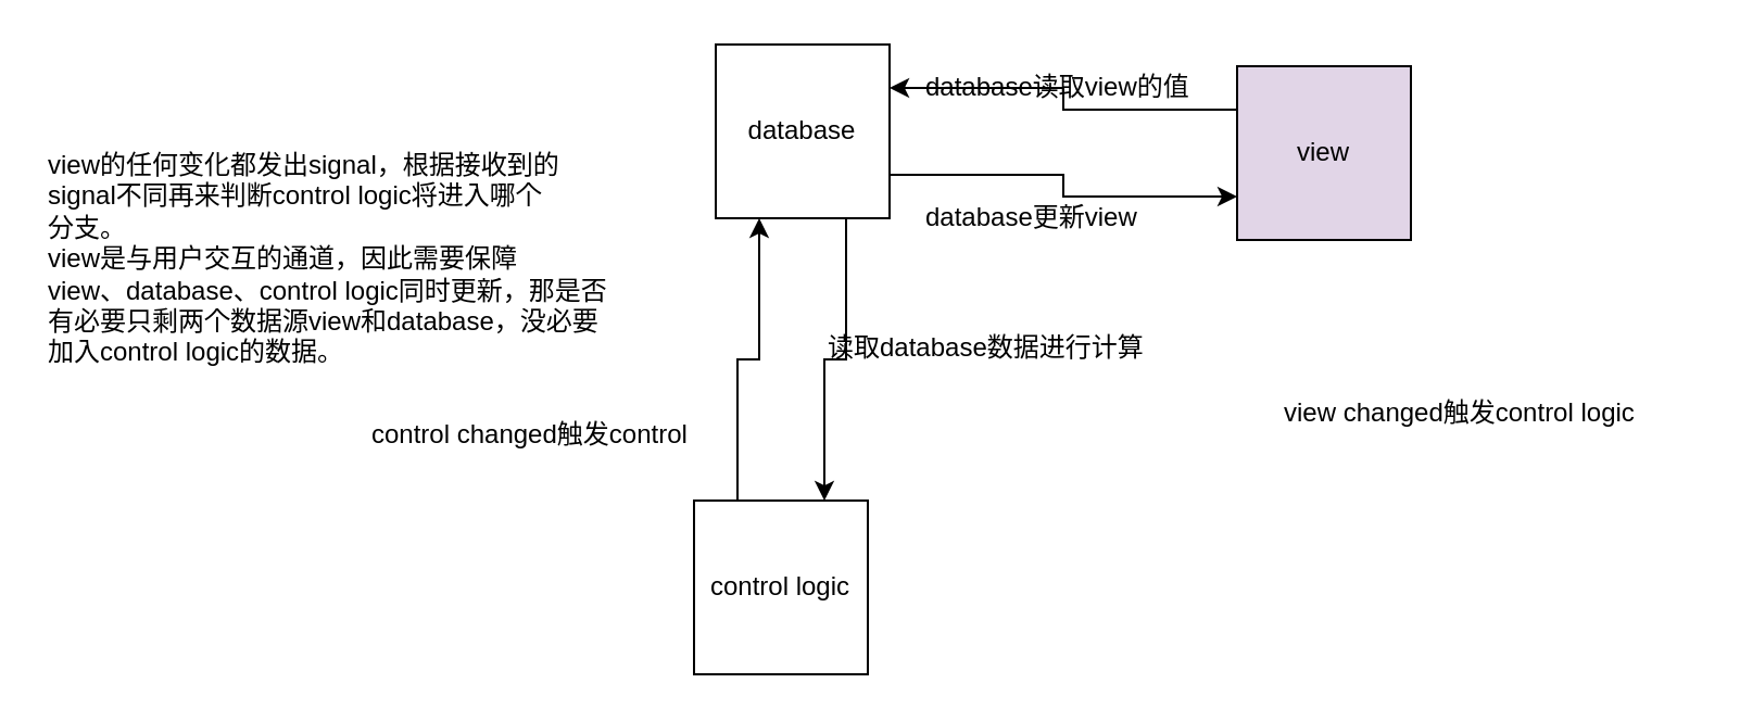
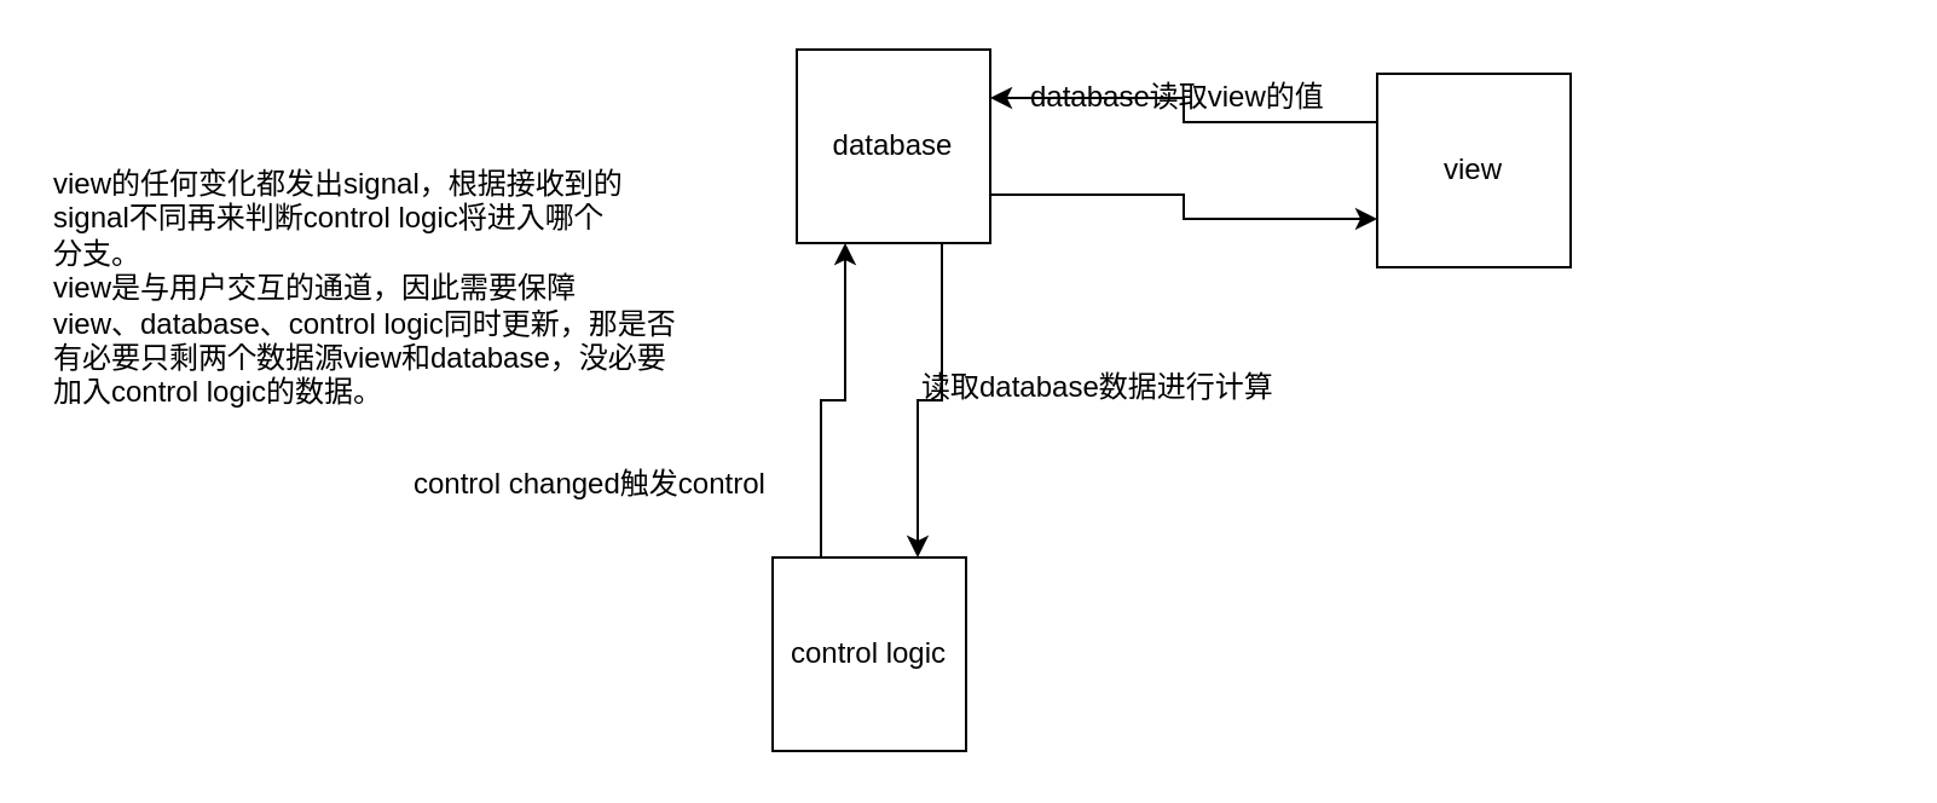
  <mxCell id="0" />
  <mxCell id="1" parent="0" />
  <mxCell id="2" style="edgeStyle=orthogonalEdgeStyle;rounded=0;orthogonalLoop=1;jettySize=auto;html=1;exitX=1;exitY=0.75;exitDx=0;exitDy=0;entryX=0;entryY=0.75;entryDx=0;entryDy=0;" parent="1" source="4" target="6" edge="1"><mxGeometry relative="1" as="geometry" /></mxCell>
  <mxCell id="3" style="edgeStyle=orthogonalEdgeStyle;rounded=0;orthogonalLoop=1;jettySize=auto;html=1;exitX=0.75;exitY=1;exitDx=0;exitDy=0;entryX=0.75;entryY=0;entryDx=0;entryDy=0;" parent="1" source="4" target="8" edge="1"><mxGeometry relative="1" as="geometry" /></mxCell>
  <mxCell id="4" value="database" style="whiteSpace=wrap;html=1;aspect=fixed;" parent="1" vertex="1"><mxGeometry x="329" y="20" width="80" height="80" as="geometry" /></mxCell>
  <mxCell id="5" style="edgeStyle=orthogonalEdgeStyle;rounded=0;orthogonalLoop=1;jettySize=auto;html=1;exitX=0;exitY=0.25;exitDx=0;exitDy=0;entryX=1;entryY=0.25;entryDx=0;entryDy=0;" parent="1" source="6" target="4" edge="1"><mxGeometry relative="1" as="geometry" /></mxCell>
- <mxCell id="6" value="view" style="whiteSpace=wrap;html=1;aspect=fixed;fillColor=#e1d5e7;" parent="1" vertex="1"><mxGeometry x="569" y="30" width="80" height="80" as="geometry" /></mxCell>
+ <mxCell id="6" value="view" style="whiteSpace=wrap;html=1;aspect=fixed;" parent="1" vertex="1"><mxGeometry x="569" y="30" width="80" height="80" as="geometry" /></mxCell>
  <mxCell id="7" style="edgeStyle=orthogonalEdgeStyle;rounded=0;orthogonalLoop=1;jettySize=auto;html=1;exitX=0.25;exitY=0;exitDx=0;exitDy=0;entryX=0.25;entryY=1;entryDx=0;entryDy=0;" parent="1" source="8" target="4" edge="1"><mxGeometry relative="1" as="geometry" /></mxCell>
  <mxCell id="8" value="control logic" style="whiteSpace=wrap;html=1;aspect=fixed;" parent="1" vertex="1"><mxGeometry x="319" y="230" width="80" height="80" as="geometry" /></mxCell>
  <mxCell id="9" value="database读取view的值" style="text;html=1;resizable=0;points=[];autosize=1;align=left;verticalAlign=top;spacingTop=-4;" parent="1" vertex="1"><mxGeometry x="424" y="30" width="140" height="20" as="geometry" /></mxCell>
- <mxCell id="10" value="database更新view" style="text;html=1;resizable=0;points=[];autosize=1;align=left;verticalAlign=top;spacingTop=-4;" parent="1" vertex="1"><mxGeometry x="424" y="90" width="120" height="20" as="geometry" /></mxCell>
  <mxCell id="11" value="control changed触发control" style="text;html=1;resizable=0;points=[];autosize=1;align=left;verticalAlign=top;spacingTop=-4;" parent="1" vertex="1"><mxGeometry x="169" y="190" width="180" height="20" as="geometry" /></mxCell>
  <mxCell id="12" value="读取database数据进行计算" style="text;html=1;resizable=0;points=[];autosize=1;align=left;verticalAlign=top;spacingTop=-4;" parent="1" vertex="1"><mxGeometry x="379" y="150" width="160" height="20" as="geometry" /></mxCell>
- <mxCell id="13" value="view changed触发control logic" style="text;html=1;resizable=0;points=[];autosize=1;align=left;verticalAlign=top;spacingTop=-4;" parent="1" vertex="1"><mxGeometry x="589" y="180" width="190" height="20" as="geometry" /></mxCell>
  <mxCell id="14" value="view的任何变化都发出signal，根据接收到的&lt;br&gt;signal不同再来判断control logic将进入哪个&lt;br&gt;分支。&lt;br&gt;view是与用户交互的通道，因此需要保障&lt;br&gt;view、database、control logic同时更新，那是否&lt;br&gt;有必要只剩两个数据源view和database，没必要&lt;br&gt;加入control logic的数据。" style="text;html=1;resizable=0;points=[];autosize=1;align=left;verticalAlign=top;spacingTop=-4;" parent="1" vertex="1"><mxGeometry x="20" y="66" width="280" height="100" as="geometry" /></mxCell>
